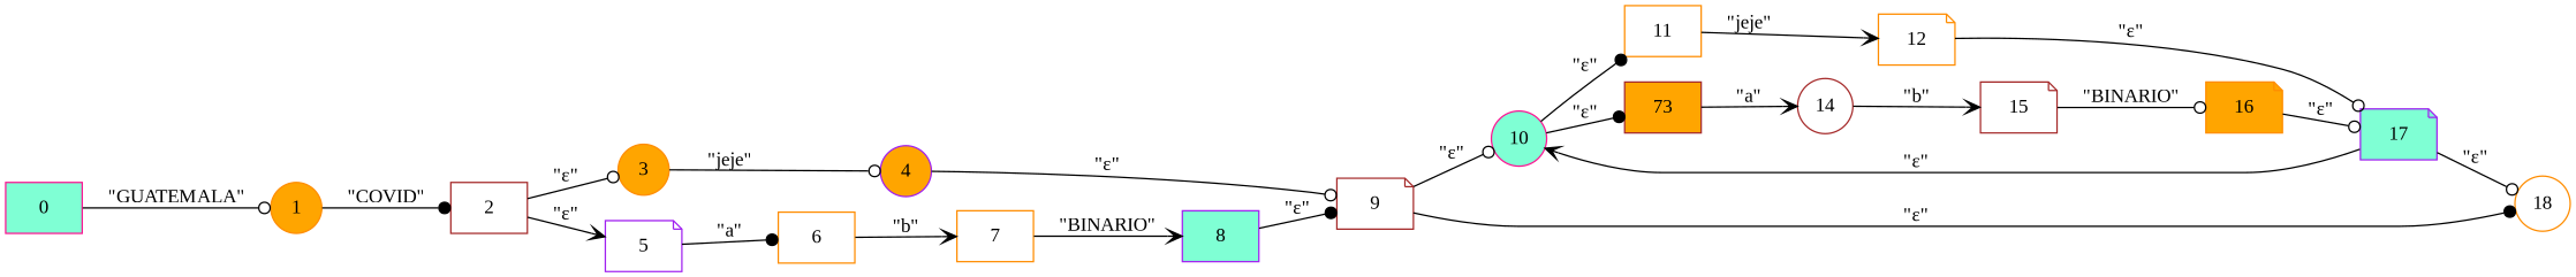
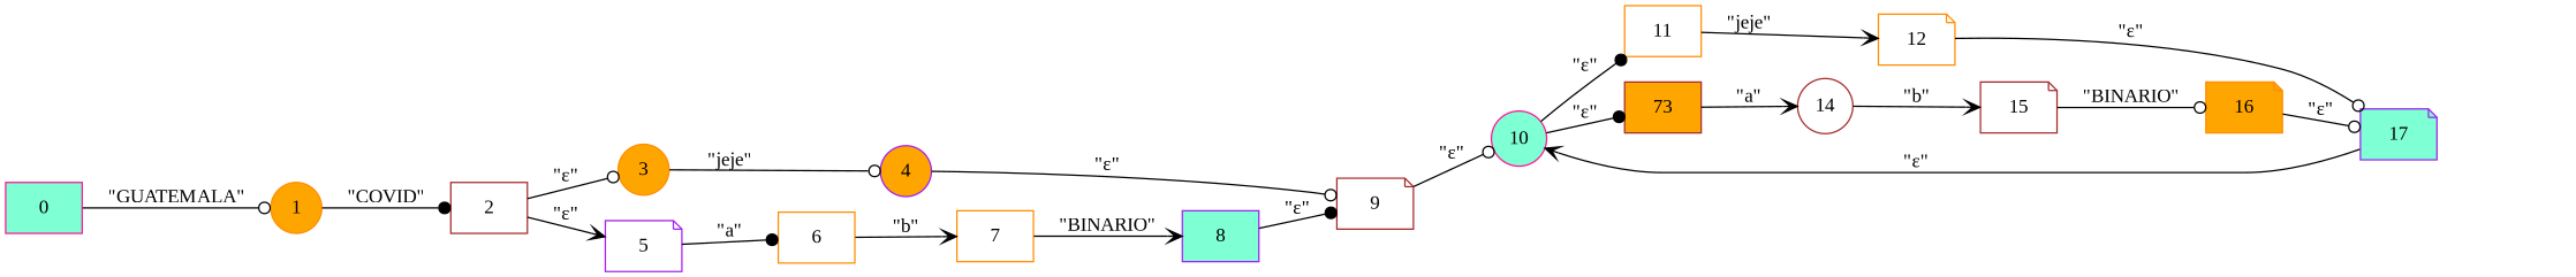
  digraph {
    fontname="Liberation Serif"
    rankdir=LR
    node [color=darkorange fillcolor=white fontname="Liberation Serif" shape=box style=filled]
    edge [arrowhead=odot fontname="Liberation Serif"]
    0 [color=deeppink fillcolor=aquamarine]
    1 [fillcolor=orange shape=circle]
    2 [color=brown]
    3 [fillcolor=orange shape=circle]
    5 [color=purple shape=note]
    4 [color=purple fillcolor=orange shape=circle]
    6
    9 [color=brown shape=note]
    10 [color=deeppink fillcolor=aquamarine shape=circle]
-   18 [shape=circle]
    11
    n12 [color=brown fillcolor=orange label=73]
    7
    8 [color=purple fillcolor=aquamarine]
    12 [shape=note]
    14 [color=brown shape=circle]
    17 [color=purple fillcolor=aquamarine shape=note]
    15 [color=brown shape=note]
    16 [fillcolor=orange shape=note]
    0 -> 1 [label="\"GUATEMALA\""]
    1 -> 2 [arrowhead=dot label="\"COVID\""]
    2 -> 3 [label="\"ε\""]
    2 -> 5 [arrowhead=vee label="\"ε\""]
    3 -> 4 [label="\"jeje\""]
    5 -> 6 [arrowhead=dot label="\"a\""]
    4 -> 9 [label="\"ε\""]
    6 -> 7 [arrowhead=vee label="\"b\""]
    9 -> 10 [label="\"ε\""]
-   9 -> 18 [arrowhead=dot label="\"ε\""]
    10 -> 11 [arrowhead=dot label="\"ε\""]
    10 -> n12 [arrowhead=dot label="\"ε\""]
    11 -> 12 [arrowhead=vee label="\"jeje\""]
    n12 -> 14 [arrowhead=vee label="\"a\""]
    7 -> 8 [arrowhead=vee label="\"BINARIO\""]
    8 -> 9 [arrowhead=dot label="\"ε\""]
    12 -> 17 [label="\"ε\""]
    14 -> 15 [arrowhead=vee label="\"b\""]
    17 -> 10 [arrowhead=vee label="\"ε\""]
-   17 -> 18 [label="\"ε\""]
    15 -> 16 [label="\"BINARIO\""]
    16 -> 17 [label="\"ε\""]
  }
